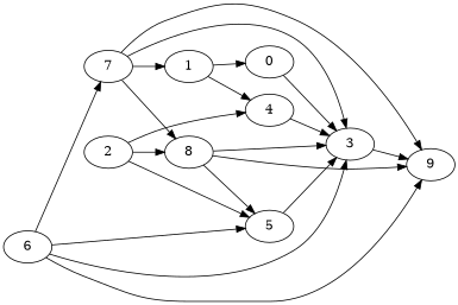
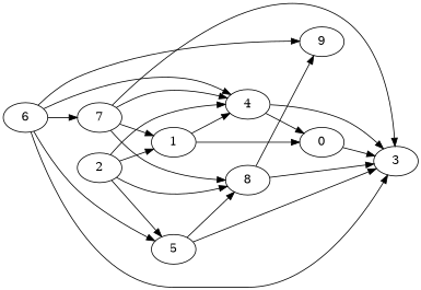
  strict digraph {
    rankdir=LR
    0
    3
    9
    5
    8
    1
    4
    2
    6
    7
    0 -> 3
-   3 -> 9
    5 -> 3
    8 -> 3
    8 -> 9
-   8 -> 5
+   5 -> 8
    1 -> 0
    1 -> 4
+   4 -> 0
    4 -> 3
    2 -> 5
    2 -> 8
+   2 -> 1
    2 -> 4
    6 -> 3
    6 -> 9
    6 -> 5
+   6 -> 4
    6 -> 7
    7 -> 3
-   7 -> 9
+   7 -> 4
    7 -> 8
    7 -> 1
  }
